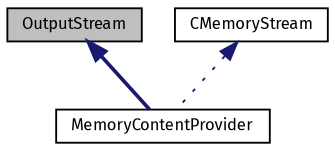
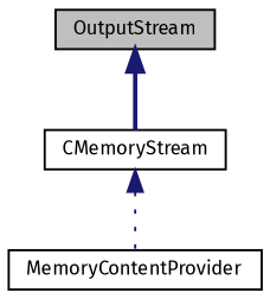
  digraph {
    fontname="Fira Sans"
    node [color=black fontname="Fira Sans" fontsize=9 shape=record]
    edge [color=midnightblue dir=back fontname="Fira Sans" fontsize=9 labelfontname=Arial labelfontsize=9]
    n1 [fillcolor=grey75 fontcolor=black height=0.2 label=OutputStream style=filled width=0.4]
    n2 [height=0.2 label=CMemoryStream width=0.4]
    n3 [height=0.2 label=MemoryContentProvider width=0.4]
-   n1 -> n3 [style=bold]
+   n1 -> n2 [style=bold]
    n2 -> n3 [style=dotted]
  }
